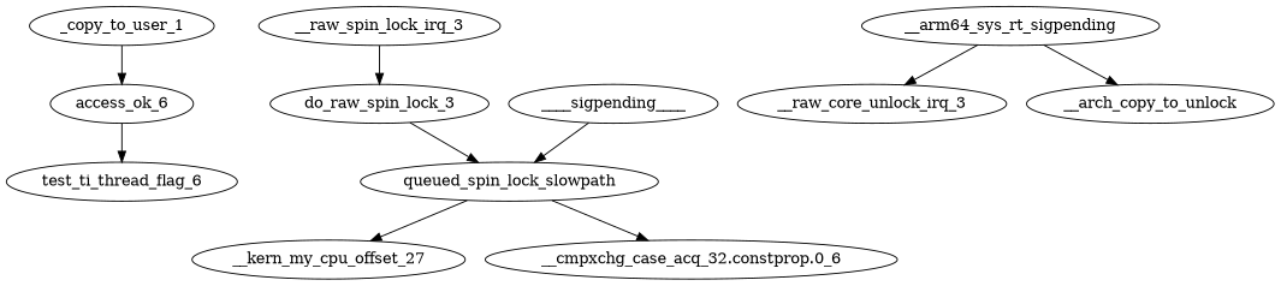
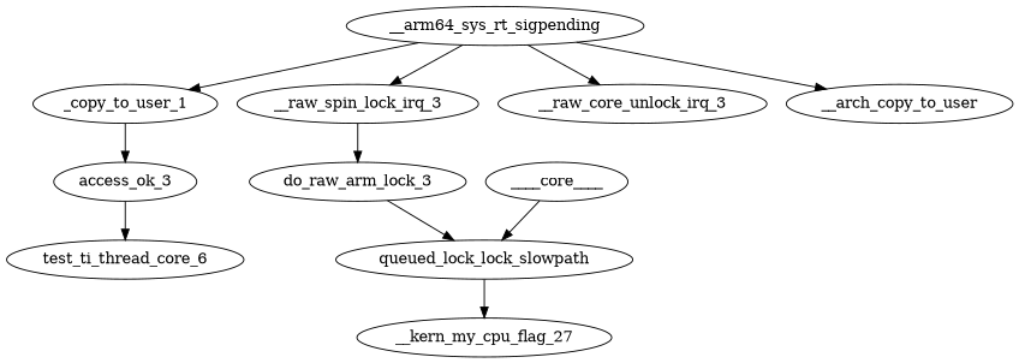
  digraph {
    node [color=black]
    edge [color=black]
    _copy_to_user_1
-   access_ok_6
-   test_ti_thread_flag_6
+   access_ok_6 [label=access_ok_3]
+   test_ti_thread_flag_6 [label=test_ti_thread_core_6]
    __raw_spin_lock_irq_3
-   do_raw_spin_lock_3
-   queued_spin_lock_slowpath
+   do_raw_spin_lock_3 [label=do_raw_arm_lock_3]
+   queued_spin_lock_slowpath [label=queued_lock_lock_slowpath]
    n7 [label=__raw_core_unlock_irq_3]
-   ____core____ [color=kernel label=____sigpending____]
-   __kern_my_cpu_offset_27
-   "__cmpxchg_case_acq_32.constprop.0_6"
+   ____core____ [color=kernel]
+   __kern_my_cpu_offset_27 [label=__kern_my_cpu_flag_27]
    __arm64_sys_rt_sigpending
-   __arch_copy_to_user [label=__arch_copy_to_unlock]
+   __arch_copy_to_user
    _copy_to_user_1 -> access_ok_6
    access_ok_6 -> test_ti_thread_flag_6
    __raw_spin_lock_irq_3 -> do_raw_spin_lock_3
    do_raw_spin_lock_3 -> queued_spin_lock_slowpath
    queued_spin_lock_slowpath -> __kern_my_cpu_offset_27
-   queued_spin_lock_slowpath -> "__cmpxchg_case_acq_32.constprop.0_6"
    ____core____ -> queued_spin_lock_slowpath
+   __arm64_sys_rt_sigpending -> _copy_to_user_1
+   __arm64_sys_rt_sigpending -> __raw_spin_lock_irq_3
    __arm64_sys_rt_sigpending -> n7
    __arm64_sys_rt_sigpending -> __arch_copy_to_user
  }
